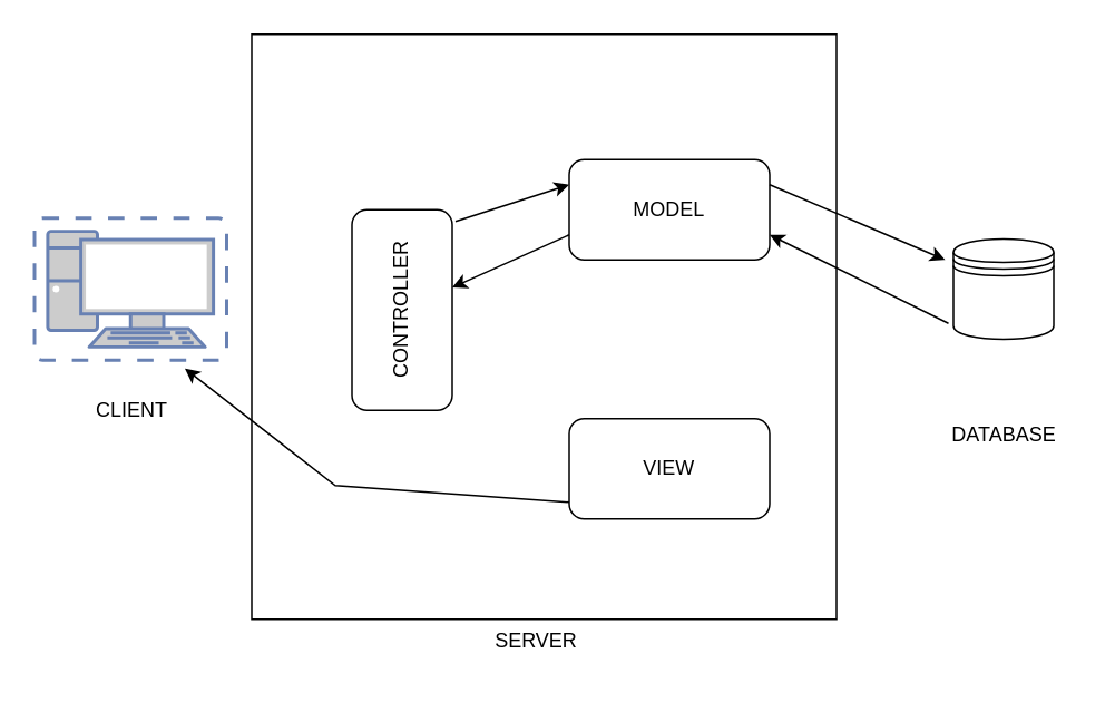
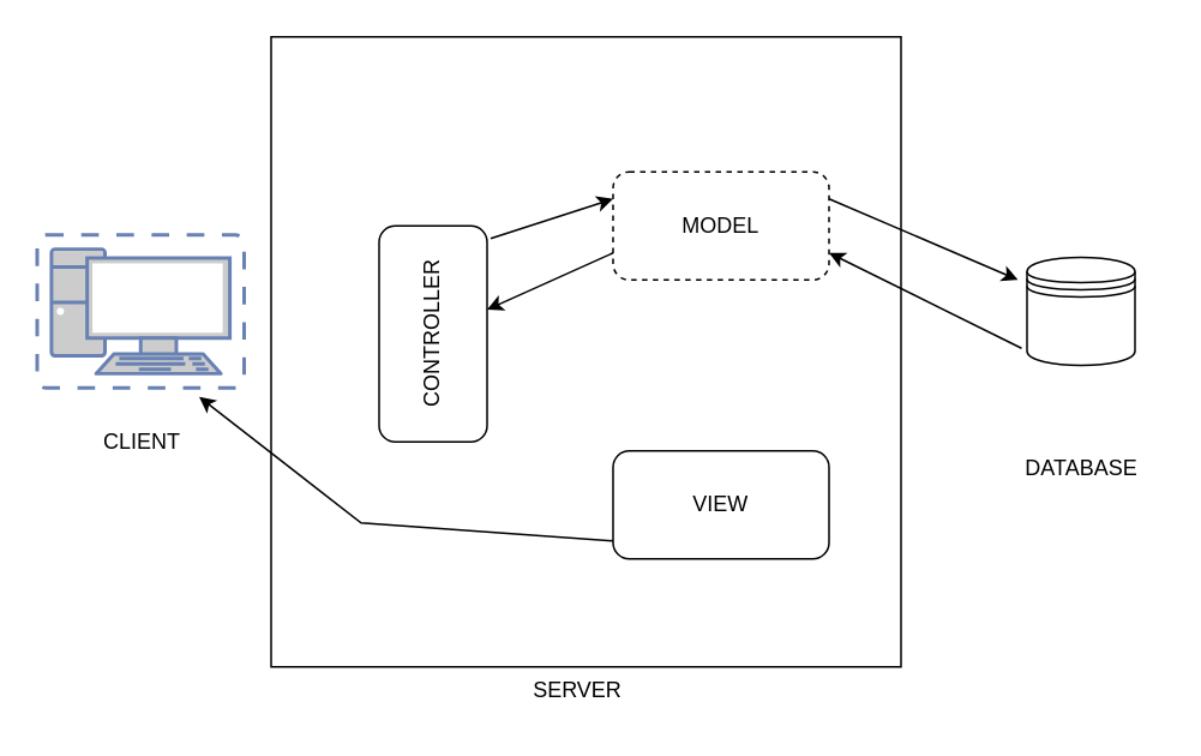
  <mxCell id="0" />
  <mxCell id="1" parent="0" />
  <mxCell id="2" value="" style="fontColor=#0066CC;verticalAlign=top;verticalLabelPosition=bottom;labelPosition=center;align=center;html=1;outlineConnect=0;fillColor=#CCCCCC;strokeColor=#6881B3;gradientColor=none;gradientDirection=north;strokeWidth=2;shape=mxgraph.networks.virtual_pc;" vertex="1" parent="1"><mxGeometry x="20" y="130" width="115" height="85" as="geometry" /></mxCell>
  <mxCell id="3" value="" style="whiteSpace=wrap;html=1;aspect=fixed;" vertex="1" parent="1"><mxGeometry x="150" y="20" width="350" height="350" as="geometry" /></mxCell>
  <mxCell id="4" value="" style="shape=datastore;whiteSpace=wrap;html=1;" vertex="1" parent="1"><mxGeometry x="570" y="142.5" width="60" height="60" as="geometry" /></mxCell>
  <mxCell id="5" value="CLIENT" style="text;html=1;align=center;verticalAlign=middle;resizable=0;points=[];autosize=1;strokeColor=none;fillColor=none;" vertex="1" parent="1"><mxGeometry x="42.5" y="230" width="70" height="30" as="geometry" /></mxCell>
  <mxCell id="6" value="DATABASE" style="text;html=1;align=center;verticalAlign=middle;resizable=0;points=[];autosize=1;strokeColor=none;fillColor=none;" vertex="1" parent="1"><mxGeometry x="555" y="245" width="90" height="30" as="geometry" /></mxCell>
  <mxCell id="7" value="VIEW" style="rounded=1;whiteSpace=wrap;html=1;" vertex="1" parent="1"><mxGeometry x="340" y="250" width="120" height="60" as="geometry" /></mxCell>
- <mxCell id="8" value="MODEL" style="rounded=1;whiteSpace=wrap;html=1;" vertex="1" parent="1"><mxGeometry x="340" y="95" width="120" height="60" as="geometry" /></mxCell>
+ <mxCell id="8" value="MODEL" style="rounded=1;whiteSpace=wrap;html=1;dashed=1;" vertex="1" parent="1"><mxGeometry x="340" y="95" width="120" height="60" as="geometry" /></mxCell>
  <mxCell id="9" value="CONTROLLER" style="rounded=1;whiteSpace=wrap;html=1;rotation=-90;" vertex="1" parent="1"><mxGeometry x="180" y="155" width="120" height="60" as="geometry" /></mxCell>
  <mxCell id="10" value="" style="endArrow=classic;html=1;rounded=0;exitX=0.942;exitY=1.033;exitDx=0;exitDy=0;entryX=0;entryY=0.25;entryDx=0;entryDy=0;exitPerimeter=0;" edge="1" parent="1" source="9" target="8"><mxGeometry width="50" height="50" relative="1" as="geometry"><mxPoint x="340" y="300" as="sourcePoint" /><mxPoint x="390" y="250" as="targetPoint" /></mxGeometry></mxCell>
  <mxCell id="11" value="" style="endArrow=classic;html=1;rounded=0;exitX=0;exitY=0.75;exitDx=0;exitDy=0;" edge="1" parent="1" source="8" target="9"><mxGeometry width="50" height="50" relative="1" as="geometry"><mxPoint x="340" y="300" as="sourcePoint" /><mxPoint x="390" y="250" as="targetPoint" /></mxGeometry></mxCell>
  <mxCell id="12" value="" style="endArrow=classic;html=1;rounded=0;exitX=1;exitY=0.25;exitDx=0;exitDy=0;entryX=-0.083;entryY=0.208;entryDx=0;entryDy=0;entryPerimeter=0;" edge="1" parent="1" source="8" target="4"><mxGeometry width="50" height="50" relative="1" as="geometry"><mxPoint x="340" y="300" as="sourcePoint" /><mxPoint x="390" y="250" as="targetPoint" /></mxGeometry></mxCell>
  <mxCell id="13" value="" style="endArrow=classic;html=1;rounded=0;exitX=-0.05;exitY=0.842;exitDx=0;exitDy=0;exitPerimeter=0;entryX=1;entryY=0.75;entryDx=0;entryDy=0;" edge="1" parent="1" source="4" target="8"><mxGeometry width="50" height="50" relative="1" as="geometry"><mxPoint x="340" y="300" as="sourcePoint" /><mxPoint x="390" y="250" as="targetPoint" /></mxGeometry></mxCell>
  <mxCell id="14" value="" style="endArrow=classic;html=1;rounded=0;" edge="1" parent="1"><mxGeometry width="50" height="50" relative="1" as="geometry"><mxPoint x="340" y="300" as="sourcePoint" /><mxPoint x="110" y="220" as="targetPoint" /><Array as="points"><mxPoint x="200" y="290" /></Array></mxGeometry></mxCell>
  <mxCell id="15" value="SERVER" style="text;html=1;align=center;verticalAlign=middle;resizable=0;points=[];autosize=1;strokeColor=none;fillColor=none;" vertex="1" parent="1"><mxGeometry x="285" y="368" width="70" height="30" as="geometry" /></mxCell>
